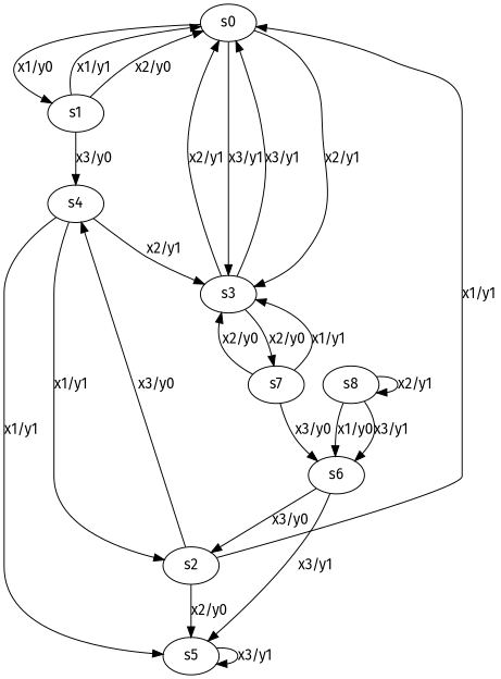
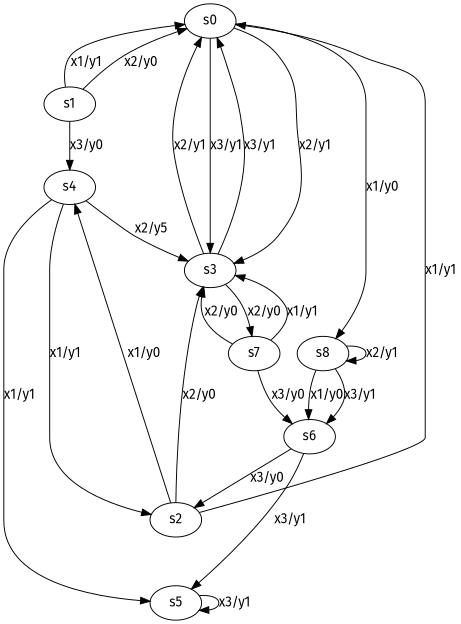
  digraph {
    fontname="Fira Sans"
    node [fontname="Fira Sans"]
    edge [fontname="Fira Sans"]
    s0
    s1
    s3
    s4
    s7
    s2
    s5
    s6
    s8
-   s0 -> s1 [label="x1/y0"]
+   s0 -> s8 [label="x1/y0"]
    s0 -> s3 [label="x2/y1"]
    s0 -> s3 [label="x3/y1"]
    s1 -> s0 [label="x1/y1"]
    s1 -> s0 [label="x2/y0"]
    s1 -> s4 [label="x3/y0"]
    s3 -> s0 [label="x2/y1"]
    s3 -> s0 [label="x3/y1"]
    s3 -> s7 [label="x2/y0"]
-   s4 -> s3 [label="x2/y1"]
+   s4 -> s3 [label="x2/y5"]
    s4 -> s2 [label="x1/y1"]
    s4 -> s5 [label="x1/y1"]
    s7 -> s3 [label="x1/y1"]
    s7 -> s3 [label="x2/y0"]
    s7 -> s6 [label="x3/y0"]
    s2 -> s0 [label="x1/y1"]
-   s2 -> s4 [label="x3/y0"]
-   s2 -> s5 [label="x2/y0"]
+   s2 -> s4 [label="x1/y0"]
+   s2 -> s3 [label="x2/y0"]
    s5 -> s5 [label="x3/y1"]
    s6 -> s2 [label="x3/y0"]
    s6 -> s5 [label="x3/y1"]
    s8 -> s6 [label="x1/y0"]
    s8 -> s6 [label="x3/y1"]
    s8 -> s8 [label="x2/y1"]
  }
